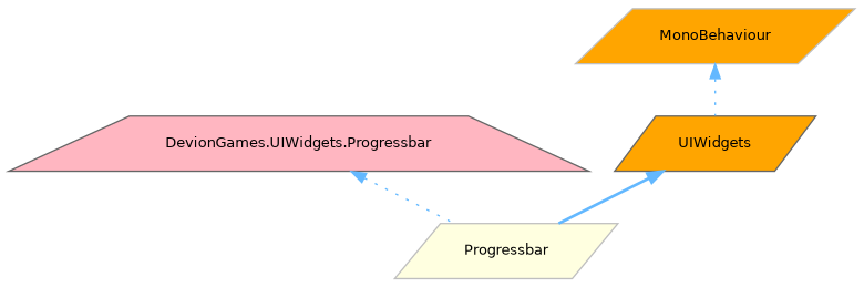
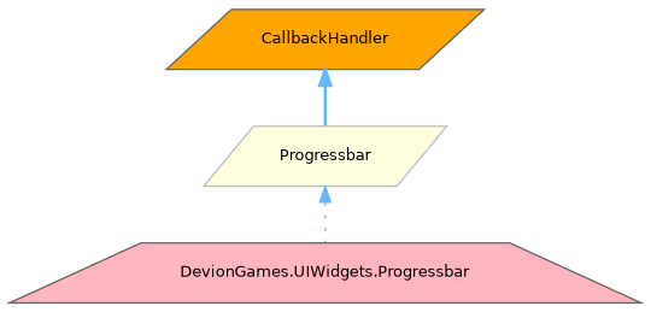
  digraph {
    node [color=gray40 fillcolor=orange fontname=Helvetica fontsize=10 shape=parallelogram style=filled]
    edge [color=steelblue1 dir=back fontname=Helvetica fontsize=10 labelfontname=Helvetica labelfontsize=10 style=dotted]
    n1 [fillcolor=lightpink fontcolor=black height=0.2 label="DevionGames.UIWidgets.Progressbar" shape=trapezium width=0.4]
    n2 [color=grey75 fillcolor=lightyellow height=0.2 label=Progressbar width=0.4]
-   n3 [height=0.2 label=UIWidgets width=0.4]
-   n4 [color=grey75 height=0.2 label=MonoBehaviour width=0.4]
-   n1 -> n2
+   n3 [height=0.2 label=CallbackHandler width=0.4]
+   n2 -> n1
    n3 -> n2 [style=bold]
-   n4 -> n3
  }
